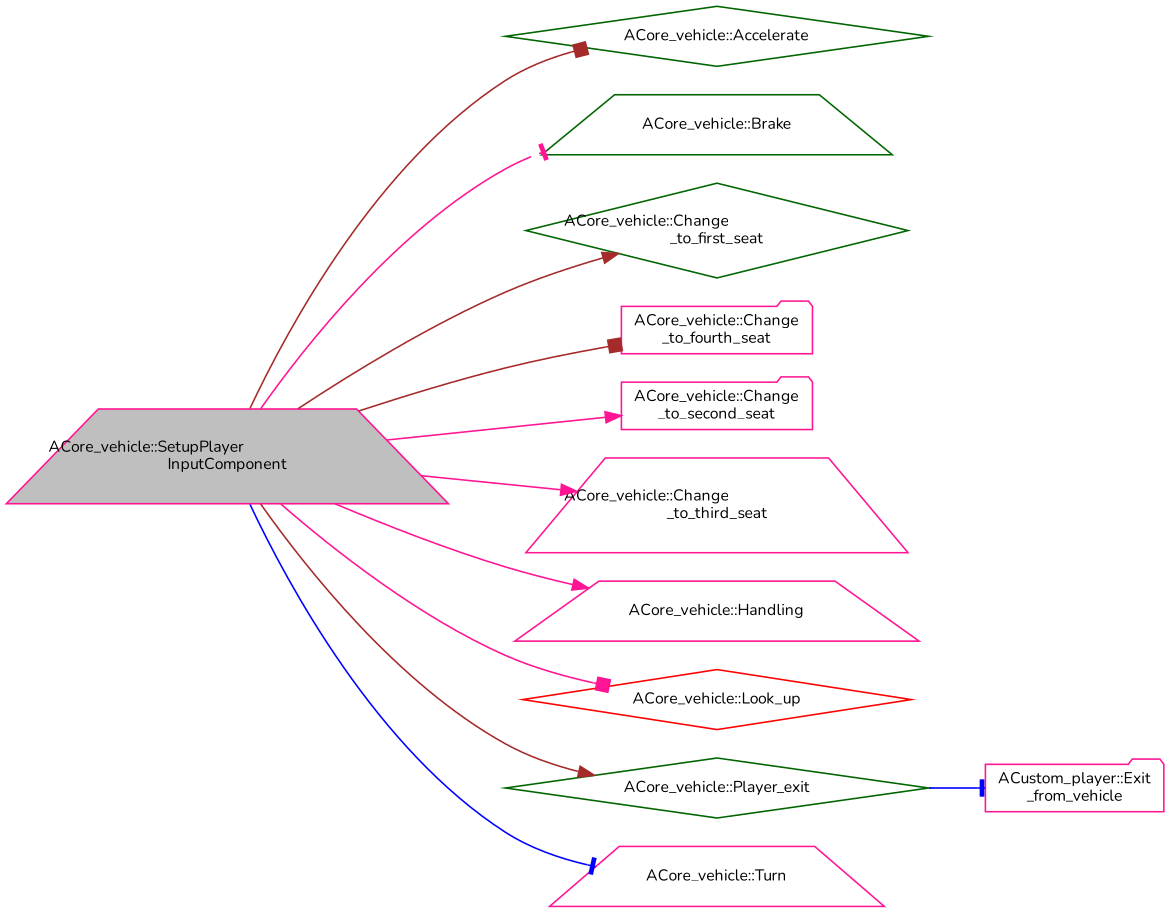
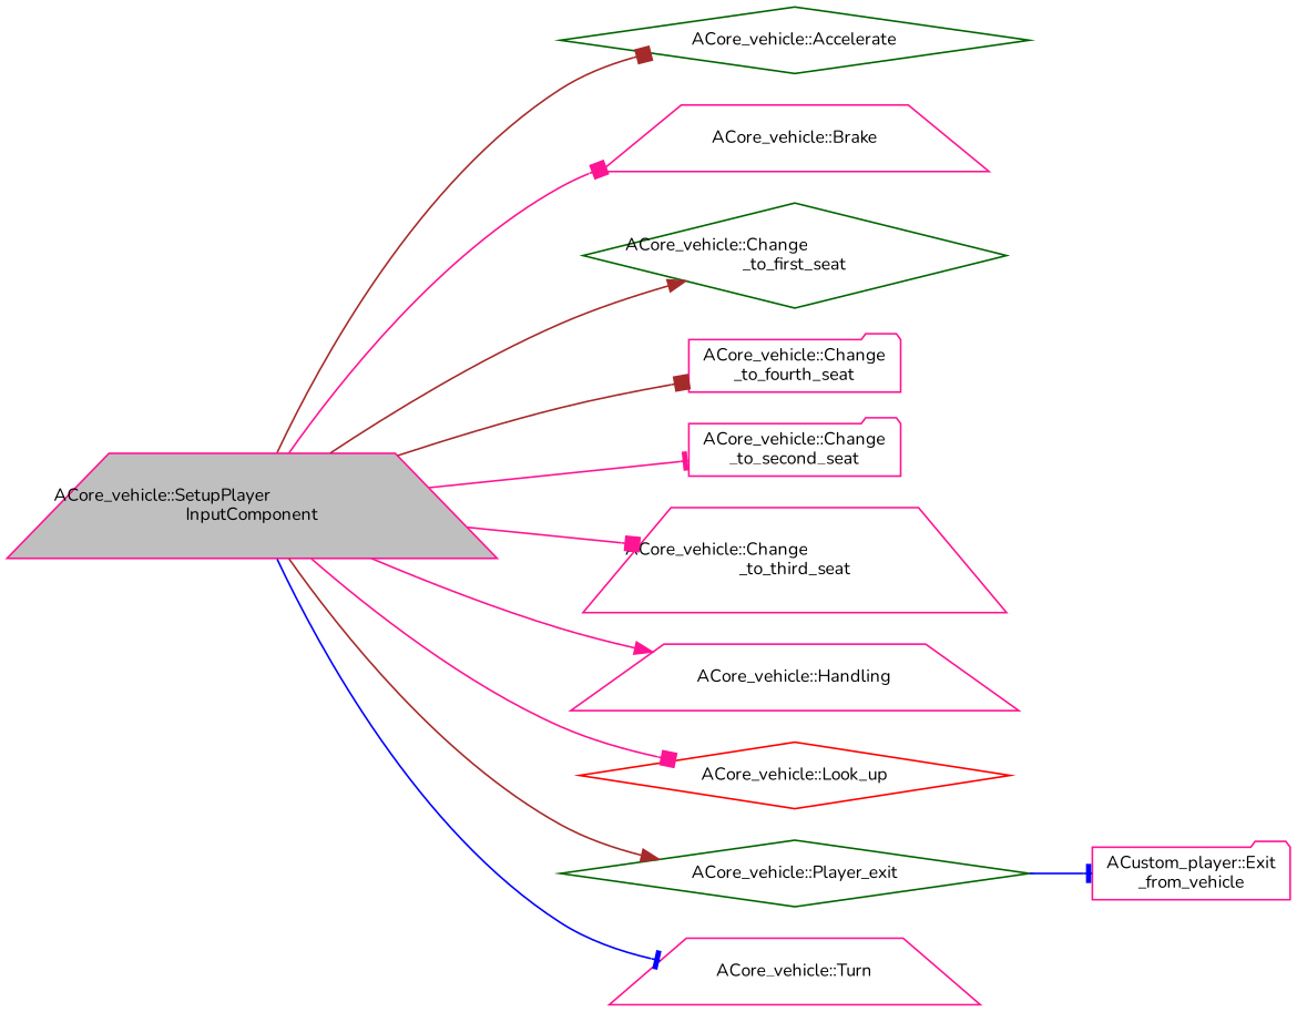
  digraph {
    fontname=Nunito
    rankdir=LR
    node [color=deeppink fillcolor=white fontname=Nunito fontsize=10 shape=trapezium style=filled]
    edge [arrowhead=box color=deeppink fontname=Nunito fontsize=10 labelfontname=Helvetica labelfontsize=10 style=solid]
    n1 [fillcolor=grey75 fontcolor=black height=0.2 label="ACore_vehicle::SetupPlayer\lInputComponent" width=0.4]
    n2 [color=darkgreen height=0.2 label="ACore_vehicle::Accelerate" shape=diamond width=0.4]
-   n3 [color=darkgreen height=0.2 label="ACore_vehicle::Brake" width=0.4]
+   n3 [height=0.2 label="ACore_vehicle::Brake" width=0.4]
    n4 [color=darkgreen height=0.2 label="ACore_vehicle::Change\l_to_first_seat" shape=diamond width=0.4]
    n5 [height=0.2 label="ACore_vehicle::Change\l_to_fourth_seat" shape=folder width=0.4]
    n6 [height=0.2 label="ACore_vehicle::Change\l_to_second_seat" shape=folder width=0.4]
    n7 [height=0.2 label="ACore_vehicle::Change\l_to_third_seat" width=0.4]
    n8 [height=0.2 label="ACore_vehicle::Handling" width=0.4]
    n9 [color=red height=0.2 label="ACore_vehicle::Look_up" shape=diamond width=0.4]
    n10 [color=darkgreen height=0.2 label="ACore_vehicle::Player_exit" shape=diamond width=0.4]
    n11 [height=0.2 label="ACore_vehicle::Turn" width=0.4]
    n12 [height=0.2 label="ACustom_player::Exit\l_from_vehicle" shape=folder width=0.4]
    n1 -> n2 [color=brown]
-   n1 -> n3 [arrowhead=tee]
+   n1 -> n3
    n1 -> n4 [arrowhead=normal color=brown]
    n1 -> n5 [color=brown]
-   n1 -> n6 [arrowhead=normal]
-   n1 -> n7 [arrowhead=normal]
+   n1 -> n6 [arrowhead=tee]
+   n1 -> n7
    n1 -> n8 [arrowhead=normal]
    n1 -> n9
    n1 -> n10 [arrowhead=normal color=brown]
    n1 -> n11 [arrowhead=tee color=blue]
    n10 -> n12 [arrowhead=tee color=blue]
  }
